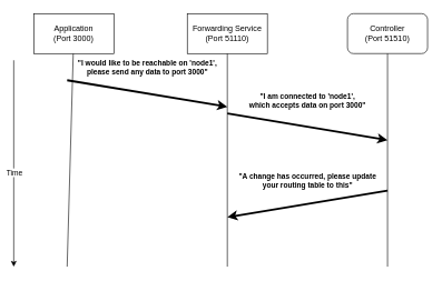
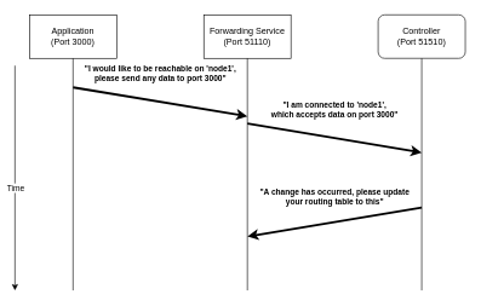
  <mxCell id="0" />
  <mxCell id="1" parent="0" />
  <mxCell id="2" value="" style="endArrow=classic;html=1;rounded=0;" parent="1" edge="1"><mxGeometry width="50" height="50" relative="1" as="geometry"><mxPoint x="20" y="90" as="sourcePoint" /><mxPoint x="20" y="400" as="targetPoint" /></mxGeometry></mxCell>
  <mxCell id="3" value="Time" style="edgeLabel;html=1;align=center;verticalAlign=middle;resizable=0;points=[];" parent="2" vertex="1" connectable="0"><mxGeometry x="0.084" relative="1" as="geometry"><mxPoint as="offset" /></mxGeometry></mxCell>
- <mxCell id="4" value="Application&lt;br&gt;(Port 3000)" style="rounded=0;whiteSpace=wrap;html=1;" parent="1" vertex="1"><mxGeometry x="50" y="20" width="120" height="60" as="geometry" /></mxCell>
+ <mxCell id="4" value="Application&lt;br&gt;(Port 3000)" style="rounded=0;whiteSpace=wrap;html=1;" parent="1" vertex="1"><mxGeometry x="40" y="20" width="120" height="60" as="geometry" /></mxCell>
  <mxCell id="5" value="" style="endArrow=none;html=1;rounded=0;" parent="1" source="4" edge="1"><mxGeometry width="50" height="50" relative="1" as="geometry"><mxPoint x="370" y="280" as="sourcePoint" /><mxPoint x="100" y="400" as="targetPoint" /></mxGeometry></mxCell>
  <mxCell id="6" value="Forwarding Service&lt;br&gt;(Port 51110)" style="rounded=0;whiteSpace=wrap;html=1;" parent="1" vertex="1"><mxGeometry x="280" y="20" width="120" height="60" as="geometry" /></mxCell>
  <mxCell id="7" value="" style="endArrow=none;html=1;rounded=0;exitX=0.5;exitY=1;exitDx=0;exitDy=0;" parent="1" source="6" edge="1"><mxGeometry width="50" height="50" relative="1" as="geometry"><mxPoint x="610" y="280" as="sourcePoint" /><mxPoint x="340" y="400" as="targetPoint" /></mxGeometry></mxCell>
  <mxCell id="8" value="Controller&lt;br&gt;(Port 51510)" style="whiteSpace=wrap;html=1;rounded=1;" parent="1" vertex="1"><mxGeometry x="520" y="20" width="120" height="60" as="geometry" /></mxCell>
  <mxCell id="9" value="" style="endArrow=none;html=1;rounded=0;exitX=0.5;exitY=1;exitDx=0;exitDy=0;" parent="1" source="8" edge="1"><mxGeometry width="50" height="50" relative="1" as="geometry"><mxPoint x="850" y="280" as="sourcePoint" /><mxPoint x="580" y="400" as="targetPoint" /></mxGeometry></mxCell>
  <mxCell id="10" value="" style="endArrow=none;html=1;rounded=0;strokeWidth=3;startArrow=classic;startFill=1;endFill=0;" parent="1" edge="1"><mxGeometry width="50" height="50" relative="1" as="geometry"><mxPoint x="340" y="160" as="sourcePoint" /><mxPoint x="100" y="120" as="targetPoint" /></mxGeometry></mxCell>
  <mxCell id="11" value="&quot;I would like to be reachable on 'node1',&lt;br&gt;please send any data to port 3000&quot;" style="edgeLabel;html=1;align=center;verticalAlign=middle;resizable=0;points=[];fontStyle=1" parent="10" vertex="1" connectable="0"><mxGeometry x="0.529" y="-2" relative="1" as="geometry"><mxPoint x="63" y="-27" as="offset" /></mxGeometry></mxCell>
  <mxCell id="12" value="" style="endArrow=none;html=1;rounded=0;strokeWidth=3;startArrow=classic;startFill=1;endFill=0;" edge="1" parent="1"><mxGeometry width="50" height="50" relative="1" as="geometry"><mxPoint x="580" y="210" as="sourcePoint" /><mxPoint x="340" y="170" as="targetPoint" /></mxGeometry></mxCell>
  <mxCell id="13" value="&quot;I am connected to 'node1',&lt;br&gt;which accepts data on port 3000&quot;" style="edgeLabel;html=1;align=center;verticalAlign=middle;resizable=0;points=[];fontStyle=1" vertex="1" connectable="0" parent="12"><mxGeometry x="0.529" y="-2" relative="1" as="geometry"><mxPoint x="63" y="-27" as="offset" /></mxGeometry></mxCell>
  <mxCell id="14" value="" style="endArrow=none;html=1;rounded=0;strokeWidth=3;startArrow=classic;startFill=1;endFill=0;" edge="1" parent="1"><mxGeometry width="50" height="50" relative="1" as="geometry"><mxPoint x="340" y="325.61" as="sourcePoint" /><mxPoint x="580" y="285.61" as="targetPoint" /></mxGeometry></mxCell>
  <mxCell id="15" value="&quot;A change has occurred, please update&lt;br&gt;your routing table to this&quot;" style="edgeLabel;html=1;align=center;verticalAlign=middle;resizable=0;points=[];fontStyle=1" vertex="1" connectable="0" parent="14"><mxGeometry x="0.529" y="-2" relative="1" as="geometry"><mxPoint x="-64" y="-27" as="offset" /></mxGeometry></mxCell>
